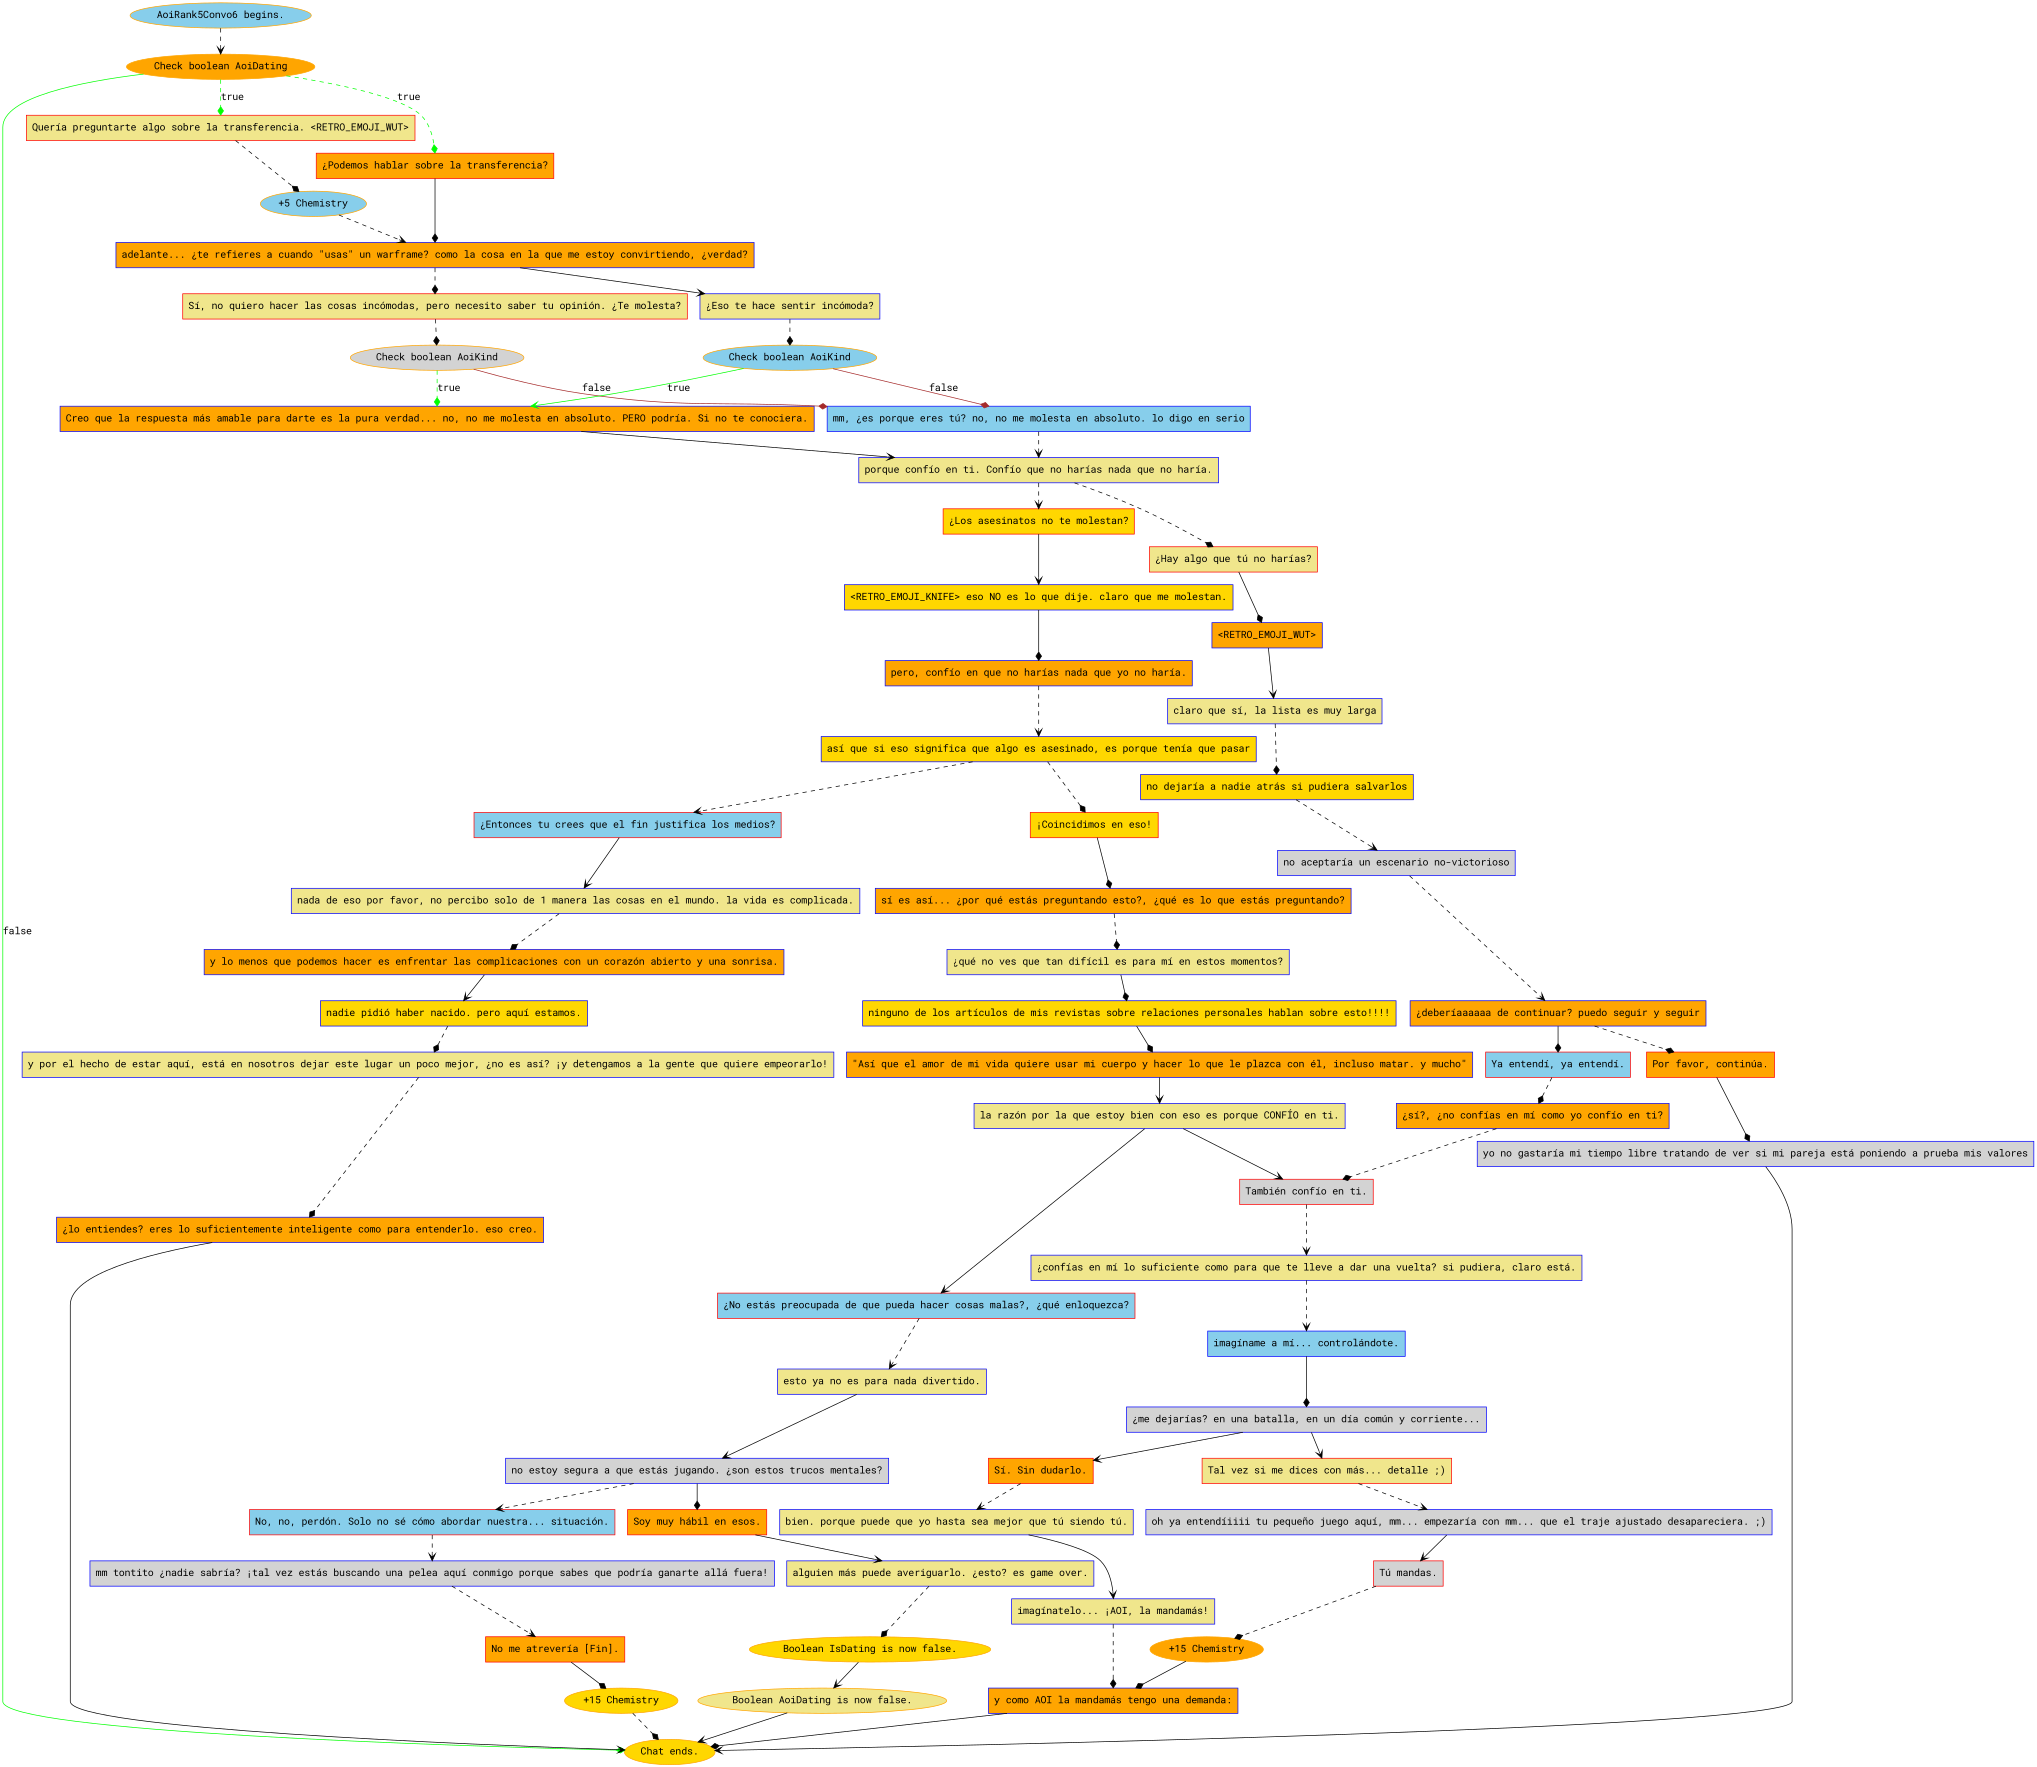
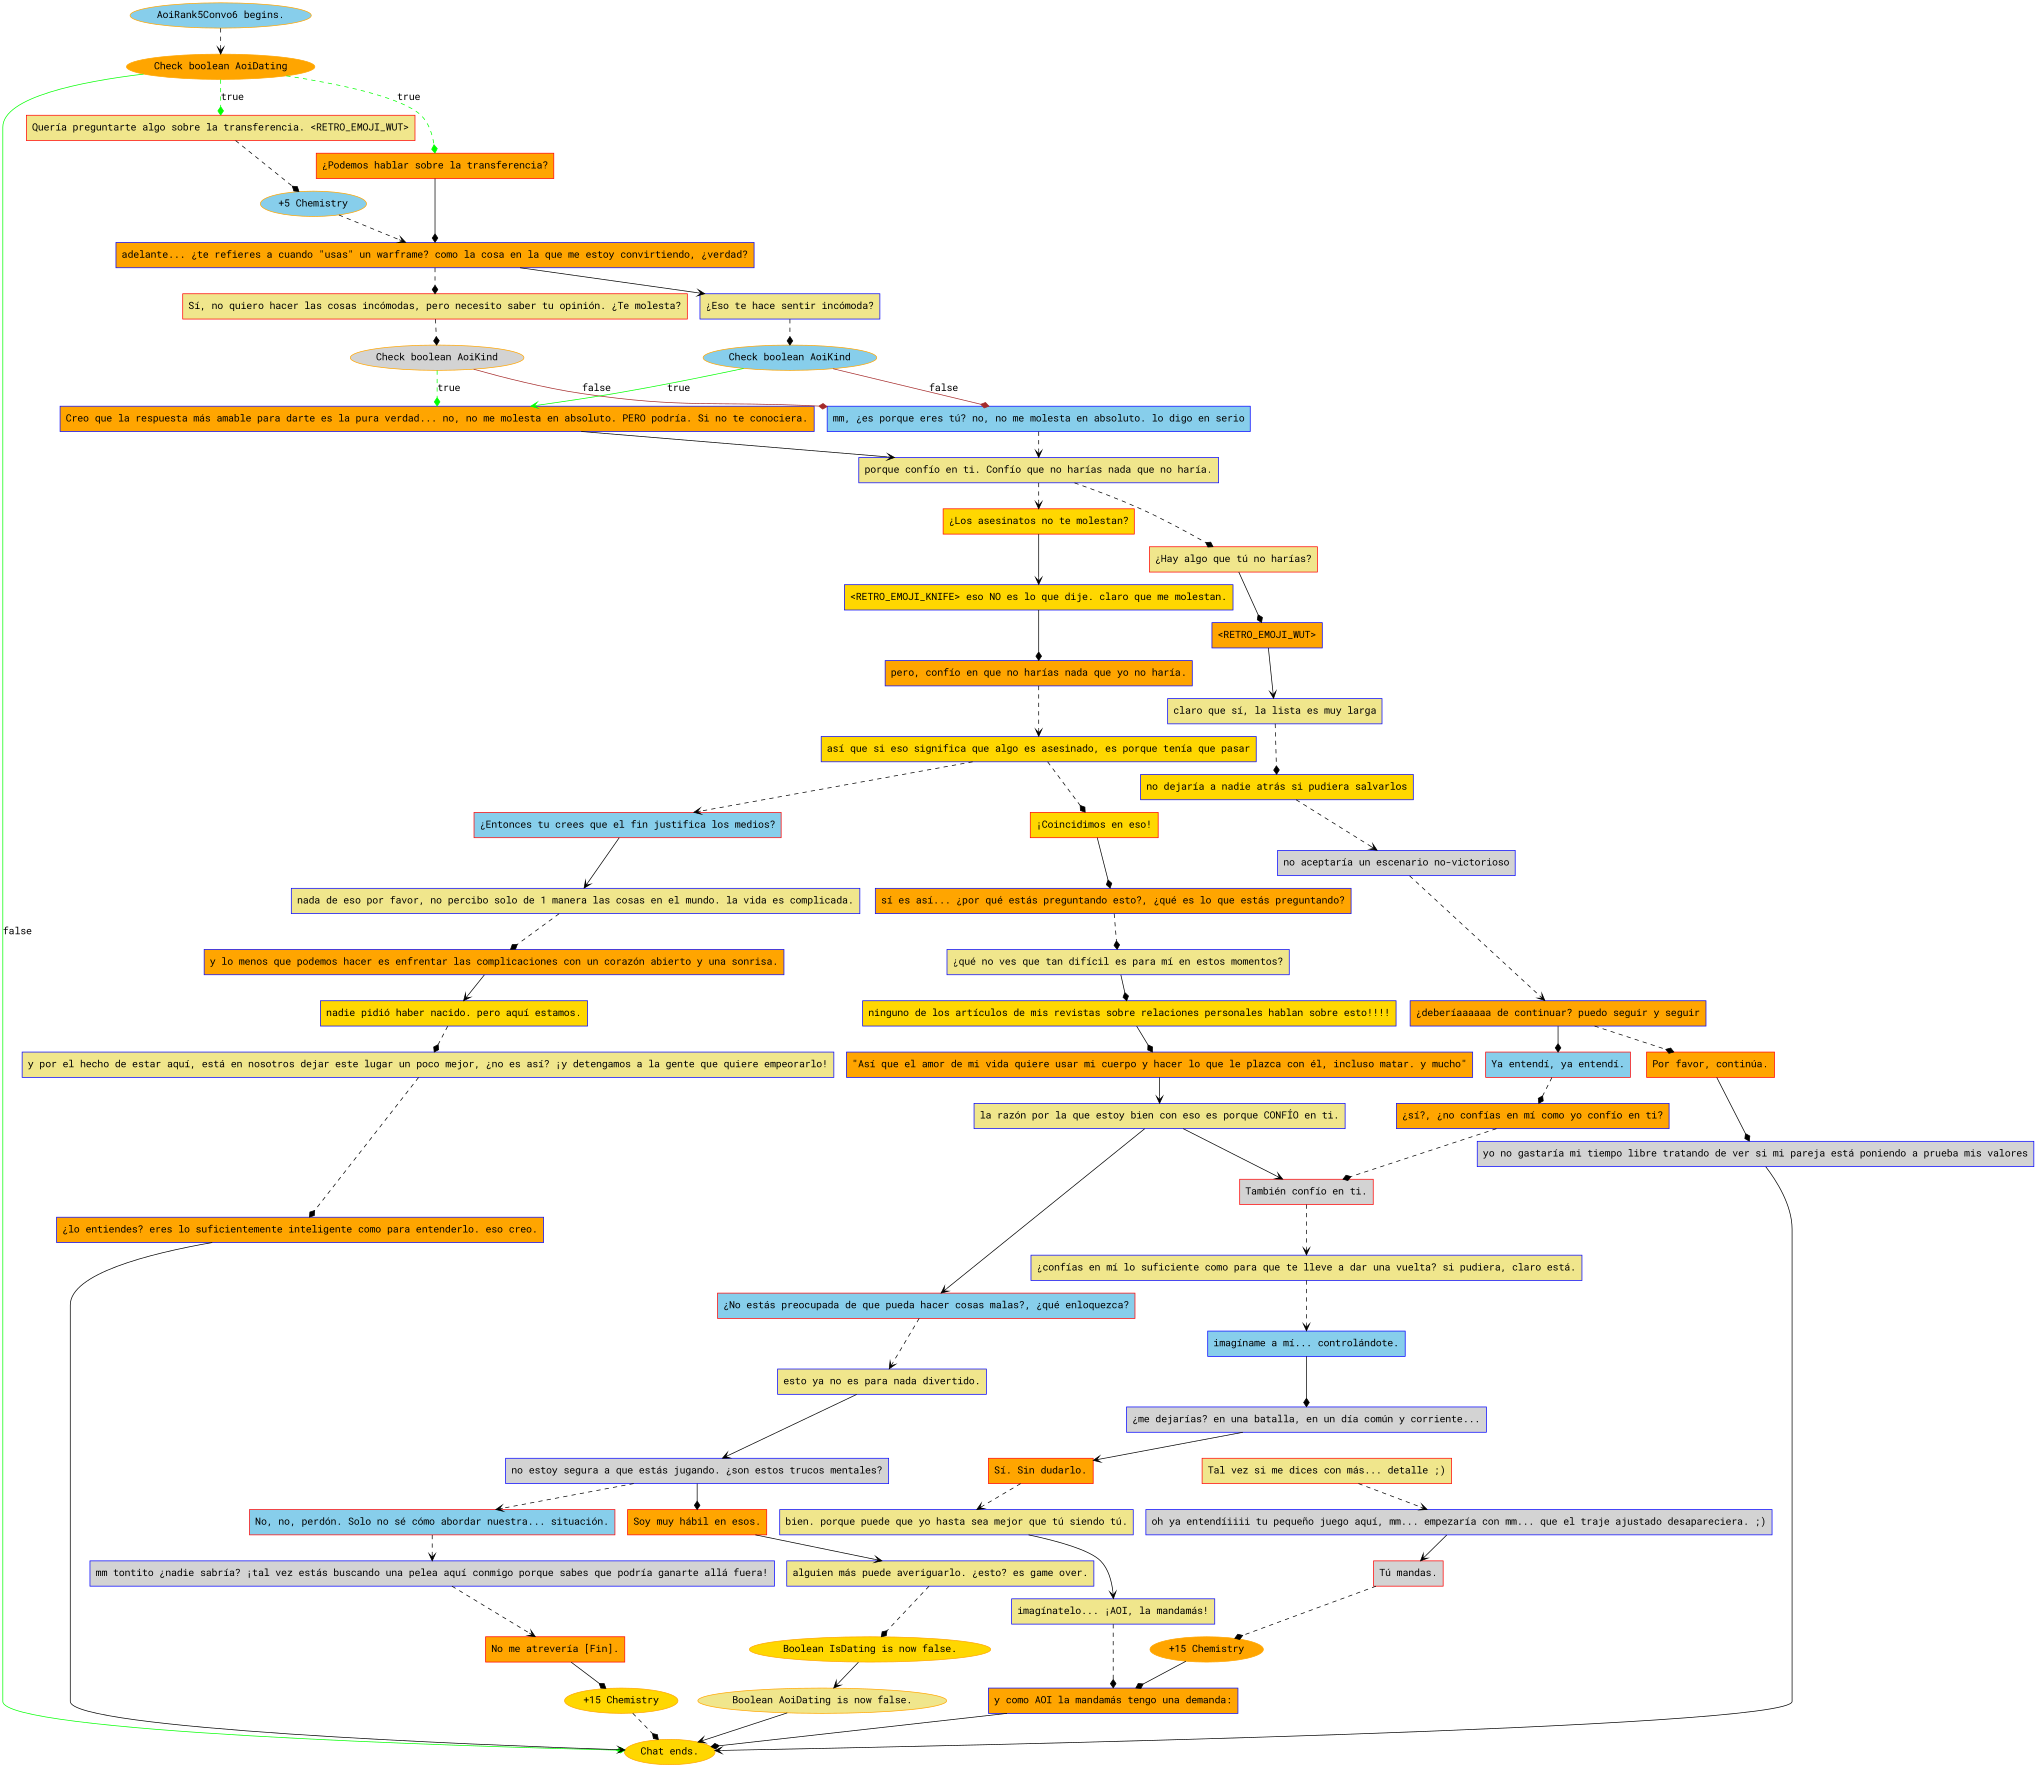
  digraph {
    fontname="Roboto Mono"
    node [color=blue fillcolor=orange fontname="Roboto Mono" style=filled shape=box]
    edge [arrowhead=diamond fontname="Roboto Mono" style=dashed]
    "AoiRank5Convo6 begins." [color=orange fillcolor=skyblue shape=""]
    n2 [color=orange label="Check boolean AoiDating" shape=""]
    n3 [color=red fillcolor=khaki label="Quería preguntarte algo sobre la transferencia. <RETRO_EMOJI_WUT>"]
    n4 [color=red label="¿Podemos hablar sobre la transferencia?"]
    "Chat ends." [color=orange fillcolor=gold shape=""]
    n6 [color=orange fillcolor=skyblue label="+5 Chemistry" shape=""]
    n7 [label="adelante... ¿te refieres a cuando \"usas\" un warframe? como la cosa en la que me estoy convirtiendo, ¿verdad?"]
    n8 [color=red fillcolor=khaki label="Sí, no quiero hacer las cosas incómodas, pero necesito saber tu opinión. ¿Te molesta?"]
    n9 [fillcolor=khaki label="¿Eso te hace sentir incómoda?"]
    n10 [color=orange fillcolor=lightgrey label="Check boolean AoiKind" shape=""]
    n11 [color=orange fillcolor=skyblue label="Check boolean AoiKind" shape=""]
    n12 [label="Creo que la respuesta más amable para darte es la pura verdad... no, no me molesta en absoluto. PERO podría. Si no te conociera."]
    n13 [fillcolor=skyblue label="mm, ¿es porque eres tú? no, no me molesta en absoluto. lo digo en serio"]
    n14 [fillcolor=khaki label="porque confío en ti. Confío que no harías nada que no haría."]
    n15 [color=red fillcolor=khaki label="¿Hay algo que tú no harías?"]
    n16 [color=red fillcolor=gold label="¿Los asesinatos no te molestan?"]
    n17 [label="<RETRO_EMOJI_WUT>"]
    n18 [fillcolor=gold label="<RETRO_EMOJI_KNIFE> eso NO es lo que dije. claro que me molestan."]
    n19 [fillcolor=khaki label="claro que sí, la lista es muy larga"]
    n20 [label="pero, confío en que no harías nada que yo no haría."]
    n21 [fillcolor=gold label="no dejaría a nadie atrás si pudiera salvarlos"]
    n22 [fillcolor=gold label="así que si eso significa que algo es asesinado, es porque tenía que pasar"]
    n23 [fillcolor=lightgrey label="no aceptaría un escenario no-victorioso"]
    n24 [color=red fillcolor=skyblue label="¿Entonces tu crees que el fin justifica los medios?"]
    n25 [color=red fillcolor=gold label="¡Coincidimos en eso!"]
    n26 [label="¿deberíaaaaaa de continuar? puedo seguir y seguir"]
    n27 [fillcolor=khaki label="nada de eso por favor, no percibo solo de 1 manera las cosas en el mundo. la vida es complicada."]
    n28 [label="sí es así... ¿por qué estás preguntando esto?, ¿qué es lo que estás preguntando?"]
    n29 [color=red label="Por favor, continúa."]
    n30 [color=red fillcolor=skyblue label="Ya entendí, ya entendí."]
    n31 [label="y lo menos que podemos hacer es enfrentar las complicaciones con un corazón abierto y una sonrisa."]
    n32 [fillcolor=khaki label="¿qué no ves que tan difícil es para mí en estos momentos?"]
    n33 [fillcolor=lightgrey label="yo no gastaría mi tiempo libre tratando de ver si mi pareja está poniendo a prueba mis valores"]
    n34 [label="¿sí?, ¿no confías en mí como yo confío en ti?"]
    n35 [fillcolor=gold label="nadie pidió haber nacido. pero aquí estamos."]
    n36 [fillcolor=gold label="ninguno de los artículos de mis revistas sobre relaciones personales hablan sobre esto!!!!"]
    n37 [color=red fillcolor=lightgrey label="También confío en ti."]
    n38 [fillcolor=khaki label="y por el hecho de estar aquí, está en nosotros dejar este lugar un poco mejor, ¿no es así? ¡y detengamos a la gente que quiere empeorarlo!"]
    n39 [label="\"Así que el amor de mi vida quiere usar mi cuerpo y hacer lo que le plazca con él, incluso matar. y mucho\""]
    n40 [fillcolor=khaki label="¿confías en mí lo suficiente como para que te lleve a dar una vuelta? si pudiera, claro está."]
    n41 [label="¿lo entiendes? eres lo suficientemente inteligente como para entenderlo. eso creo."]
    n42 [fillcolor=khaki label="la razón por la que estoy bien con eso es porque CONFÍO en ti."]
    n43 [fillcolor=skyblue label="imagíname a mí... controlándote."]
    n44 [color=red fillcolor=skyblue label="¿No estás preocupada de que pueda hacer cosas malas?, ¿qué enloquezca?"]
    n45 [fillcolor=lightgrey label="¿me dejarías? en una batalla, en un día común y corriente..."]
    n46 [fillcolor=khaki label="esto ya no es para nada divertido."]
    n47 [color=red fillcolor=khaki label="Tal vez si me dices con más... detalle ;)"]
    n48 [color=red label="Sí. Sin dudarlo."]
    n49 [fillcolor=lightgrey label="no estoy segura a que estás jugando. ¿son estos trucos mentales?"]
    n50 [fillcolor=lightgrey label="oh ya entendíiiii tu pequeño juego aquí, mm... empezaría con mm... que el traje ajustado desapareciera. ;)"]
    n51 [fillcolor=khaki label="bien. porque puede que yo hasta sea mejor que tú siendo tú."]
    n52 [color=red label="Soy muy hábil en esos."]
    n53 [color=red fillcolor=skyblue label="No, no, perdón. Solo no sé cómo abordar nuestra... situación."]
    n54 [color=red fillcolor=lightgrey label="Tú mandas."]
    n55 [fillcolor=khaki label="imagínatelo... ¡AOI, la mandamás!"]
    n56 [fillcolor=khaki label="alguien más puede averiguarlo. ¿esto? es game over."]
    n57 [fillcolor=lightgrey label="mm tontito ¿nadie sabría? ¡tal vez estás buscando una pelea aquí conmigo porque sabes que podría ganarte allá fuera!"]
    n58 [color=orange label="+15 Chemistry" shape=""]
    n59 [label="y como AOI la mandamás tengo una demanda:"]
    n60 [color=orange fillcolor=gold label="Boolean IsDating is now false." shape=""]
    n61 [color=red label="No me atrevería [Fin]."]
    n62 [color=orange fillcolor=khaki label="Boolean AoiDating is now false." shape=""]
    n63 [color=orange fillcolor=gold label="+15 Chemistry" shape=""]
    "AoiRank5Convo6 begins." -> n2 [arrowhead=vee]
    n2 -> n3 [color=green label=true]
    n2 -> n4 [color=green label=true]
    n2 -> "Chat ends." [color=green label=false style=solid]
    n3 -> n6
    n4 -> n7 [style=solid]
    n6 -> n7 [arrowhead=vee]
    n7 -> n8
    n7 -> n9 [arrowhead=vee style=solid]
    n8 -> n10
    n9 -> n11
    n10 -> n12 [color=green label=true]
    n10 -> n13 [color=brown label=false style=solid]
    n11 -> n12 [arrowhead=vee color=green label=true style=solid]
    n11 -> n13 [color=brown label=false style=solid]
    n12 -> n14 [arrowhead=vee style=solid]
    n13 -> n14 [arrowhead=vee]
    n14 -> n15
    n14 -> n16 [arrowhead=vee]
    n15 -> n17 [style=solid]
    n16 -> n18 [arrowhead=vee style=solid]
    n17 -> n19 [arrowhead=vee style=solid]
    n18 -> n20 [style=solid]
    n19 -> n21
    n20 -> n22 [arrowhead=vee]
    n21 -> n23 [arrowhead=vee]
    n22 -> n24 [arrowhead=vee]
    n22 -> n25
    n23 -> n26 [arrowhead=vee]
    n24 -> n27 [arrowhead=vee style=solid]
    n25 -> n28 [style=solid]
    n26 -> n29
    n26 -> n30 [style=solid]
    n27 -> n31
    n28 -> n32
    n29 -> n33 [style=solid]
    n30 -> n34
    n31 -> n35 [arrowhead=vee style=solid]
    n32 -> n36 [style=solid]
    n33 -> "Chat ends." [arrowhead=vee style=solid]
    n34 -> n37
    n35 -> n38
    n36 -> n39 [style=solid]
    n37 -> n40 [arrowhead=vee]
    n38 -> n41
    n39 -> n42 [arrowhead=vee style=solid]
    n40 -> n43 [arrowhead=vee]
    n41 -> "Chat ends." [arrowhead=vee style=solid]
    n42 -> n37 [arrowhead=vee style=solid]
    n42 -> n44 [arrowhead=vee style=solid]
    n43 -> n45 [style=solid]
    n44 -> n46 [arrowhead=vee]
-   n45 -> n47 [arrowhead=vee style=solid]
    n45 -> n48 [arrowhead=vee style=solid]
    n46 -> n49 [arrowhead=vee style=solid]
    n47 -> n50 [arrowhead=vee]
    n48 -> n51 [arrowhead=vee]
    n49 -> n52 [style=solid]
    n49 -> n53 [arrowhead=vee]
    n50 -> n54 [arrowhead=vee style=solid]
    n51 -> n55 [arrowhead=vee style=solid]
    n52 -> n56 [arrowhead=vee style=solid]
    n53 -> n57 [arrowhead=vee]
    n54 -> n58
    n55 -> n59
    n56 -> n60
    n57 -> n61 [arrowhead=vee]
    n58 -> n59 [style=solid]
    n59 -> "Chat ends." [style=solid]
    n60 -> n62 [arrowhead=vee style=solid]
    n61 -> n63 [style=solid]
    n62 -> "Chat ends." [arrowhead=vee style=solid]
    n63 -> "Chat ends."
  }
